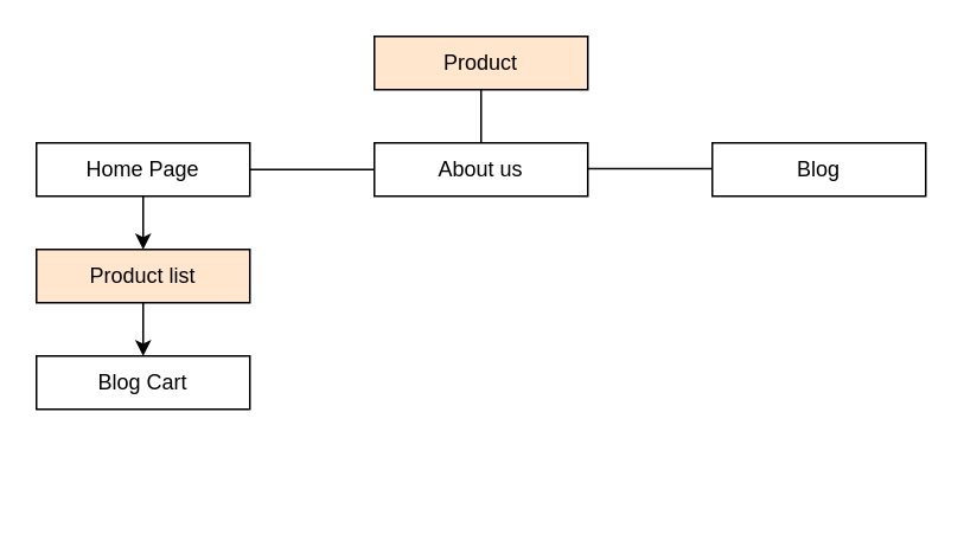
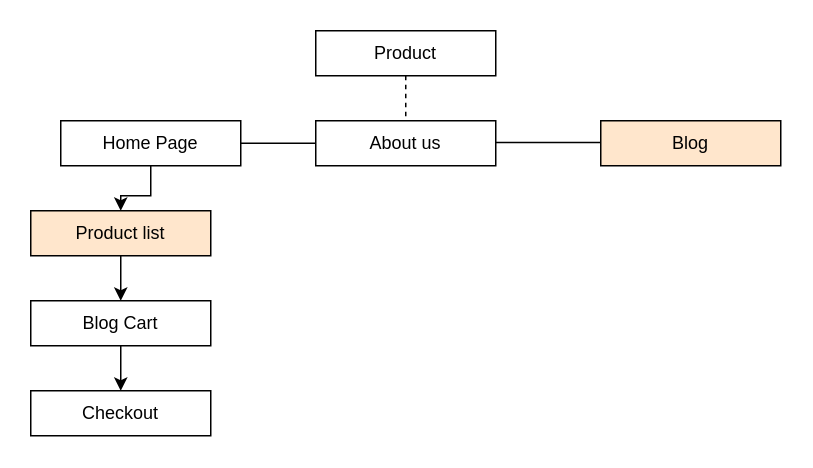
  <mxCell id="0" />
  <mxCell id="1" parent="0" />
- <mxCell id="2" value="Product" style="rounded=0;whiteSpace=wrap;html=1;fillColor=#ffe6cc;" vertex="1" parent="1"><mxGeometry x="210" y="20" width="120" height="30" as="geometry" /></mxCell>
+ <mxCell id="2" value="Product" style="rounded=0;whiteSpace=wrap;html=1;" vertex="1" parent="1"><mxGeometry x="210" y="20" width="120" height="30" as="geometry" /></mxCell>
  <mxCell id="3" value="" style="edgeStyle=orthogonalEdgeStyle;rounded=0;orthogonalLoop=1;jettySize=auto;html=1;" edge="1" source="4" target="10" parent="1"><mxGeometry relative="1" as="geometry" /></mxCell>
- <mxCell id="4" value="Home Page" style="rounded=0;whiteSpace=wrap;html=1;" vertex="1" parent="1"><mxGeometry x="20" y="80" width="120" height="30" as="geometry" /></mxCell>
+ <mxCell id="4" value="Home Page" style="rounded=0;whiteSpace=wrap;html=1;" vertex="1" parent="1"><mxGeometry x="40" y="80" width="120" height="30" as="geometry" /></mxCell>
  <mxCell id="5" value="About us" style="rounded=0;whiteSpace=wrap;html=1;" vertex="1" parent="1"><mxGeometry x="210" y="80" width="120" height="30" as="geometry" /></mxCell>
- <mxCell id="6" value="Blog" style="rounded=0;whiteSpace=wrap;html=1;" vertex="1" parent="1"><mxGeometry x="400" y="80" width="120" height="30" as="geometry" /></mxCell>
+ <mxCell id="6" value="Blog" style="rounded=0;whiteSpace=wrap;html=1;fillColor=#ffe6cc;" vertex="1" parent="1"><mxGeometry x="400" y="80" width="120" height="30" as="geometry" /></mxCell>
+ <mxCell id="7" value="" style="edgeStyle=orthogonalEdgeStyle;rounded=0;orthogonalLoop=1;jettySize=auto;html=1;" edge="1" source="8" target="11" parent="1"><mxGeometry relative="1" as="geometry" /></mxCell>
  <mxCell id="8" value="Blog Cart" style="rounded=0;whiteSpace=wrap;html=1;" vertex="1" parent="1"><mxGeometry x="20" y="200" width="120" height="30" as="geometry" /></mxCell>
  <mxCell id="9" value="" style="edgeStyle=orthogonalEdgeStyle;rounded=0;orthogonalLoop=1;jettySize=auto;html=1;" edge="1" source="10" parent="1"><mxGeometry relative="1" as="geometry"><mxPoint x="80" y="200" as="targetPoint" /></mxGeometry></mxCell>
  <mxCell id="10" value="Product list" style="rounded=0;whiteSpace=wrap;html=1;fillColor=#ffe6cc;" vertex="1" parent="1"><mxGeometry x="20" y="140" width="120" height="30" as="geometry" /></mxCell>
+ <mxCell id="11" value="Checkout" style="rounded=0;whiteSpace=wrap;html=1;" vertex="1" parent="1"><mxGeometry x="20" y="260" width="120" height="30" as="geometry" /></mxCell>
  <mxCell id="12" value="" style="endArrow=none;html=1;rounded=0;exitX=1;exitY=0.5;exitDx=0;exitDy=0;entryX=0;entryY=0.5;entryDx=0;entryDy=0;" edge="1" source="4" target="5" parent="1"><mxGeometry width="50" height="50" relative="1" as="geometry"><mxPoint x="330" y="210" as="sourcePoint" /><mxPoint x="380" y="160" as="targetPoint" /></mxGeometry></mxCell>
  <mxCell id="13" value="" style="endArrow=none;html=1;rounded=0;exitX=1;exitY=0.5;exitDx=0;exitDy=0;entryX=0;entryY=0.5;entryDx=0;entryDy=0;strokeColor=#000000;" edge="1" parent="1"><mxGeometry width="50" height="50" relative="1" as="geometry"><mxPoint x="330" y="94.5" as="sourcePoint" /><mxPoint x="400" y="94.5" as="targetPoint" /><Array as="points"><mxPoint x="370" y="94.5" /></Array></mxGeometry></mxCell>
- <mxCell id="14" value="" style="endArrow=none;html=1;rounded=0;exitX=0.5;exitY=1;exitDx=0;exitDy=0;entryX=0.5;entryY=0;entryDx=0;entryDy=0;" edge="1" source="2" target="5" parent="1"><mxGeometry width="50" height="50" relative="1" as="geometry"><mxPoint x="160" y="115" as="sourcePoint" /><mxPoint x="230" y="115" as="targetPoint" /></mxGeometry></mxCell>
+ <mxCell id="14" value="" style="endArrow=none;html=1;rounded=0;exitX=0.5;exitY=1;exitDx=0;exitDy=0;entryX=0.5;entryY=0;entryDx=0;entryDy=0;dashed=1;" edge="1" source="2" target="5" parent="1"><mxGeometry width="50" height="50" relative="1" as="geometry"><mxPoint x="160" y="115" as="sourcePoint" /><mxPoint x="230" y="115" as="targetPoint" /></mxGeometry></mxCell>
